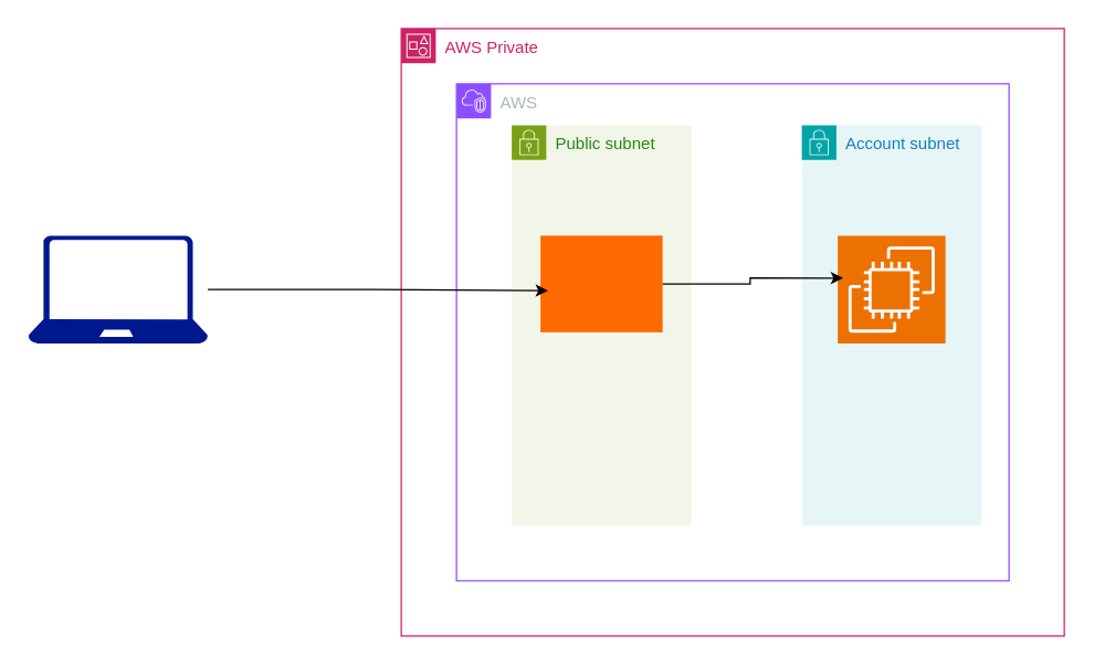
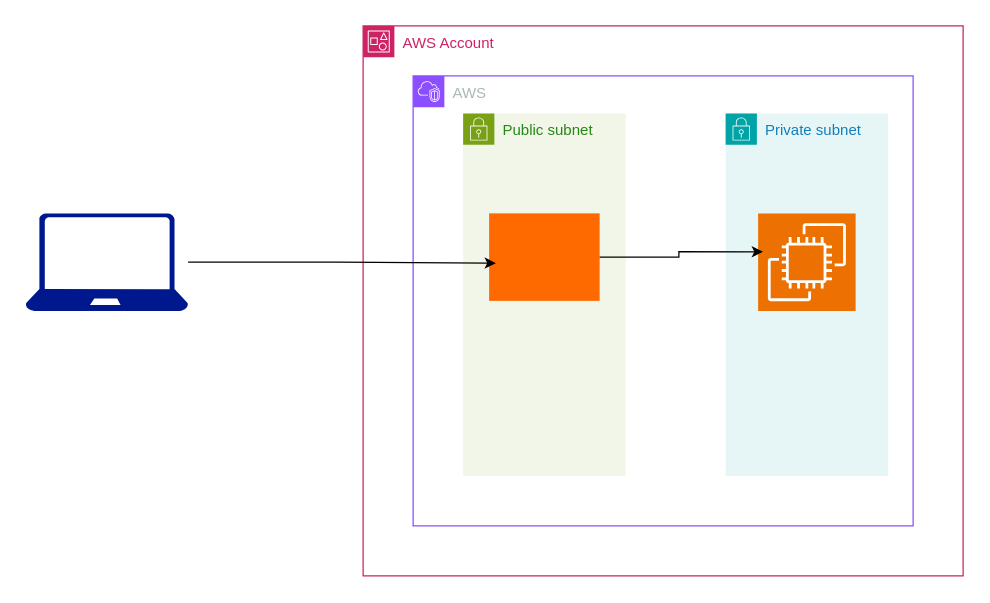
  <mxCell id="0" />
  <mxCell id="1" parent="0" />
  <mxCell id="2" value="" style="sketch=0;aspect=fixed;pointerEvents=1;shadow=0;dashed=0;html=1;strokeColor=none;labelPosition=center;verticalLabelPosition=bottom;verticalAlign=top;align=center;fillColor=#00188D;shape=mxgraph.azure.laptop" vertex="1" parent="1"><mxGeometry x="20" y="170" width="130" height="78" as="geometry" /></mxCell>
- <mxCell id="3" value="AWS Private" style="points=[[0,0],[0.25,0],[0.5,0],[0.75,0],[1,0],[1,0.25],[1,0.5],[1,0.75],[1,1],[0.75,1],[0.5,1],[0.25,1],[0,1],[0,0.75],[0,0.5],[0,0.25]];outlineConnect=0;gradientColor=none;html=1;whiteSpace=wrap;fontSize=12;fontStyle=0;container=1;pointerEvents=0;collapsible=0;recursiveResize=0;shape=mxgraph.aws4.group;grIcon=mxgraph.aws4.group_account;strokeColor=#CD2264;fillColor=none;verticalAlign=top;align=left;spacingLeft=30;fontColor=#CD2264;dashed=0;" vertex="1" parent="1"><mxGeometry x="290" y="20" width="480" height="440" as="geometry" /></mxCell>
+ <mxCell id="3" value="AWS Account" style="points=[[0,0],[0.25,0],[0.5,0],[0.75,0],[1,0],[1,0.25],[1,0.5],[1,0.75],[1,1],[0.75,1],[0.5,1],[0.25,1],[0,1],[0,0.75],[0,0.5],[0,0.25]];outlineConnect=0;gradientColor=none;html=1;whiteSpace=wrap;fontSize=12;fontStyle=0;container=1;pointerEvents=0;collapsible=0;recursiveResize=0;shape=mxgraph.aws4.group;grIcon=mxgraph.aws4.group_account;strokeColor=#CD2264;fillColor=none;verticalAlign=top;align=left;spacingLeft=30;fontColor=#CD2264;dashed=0;" vertex="1" parent="1"><mxGeometry x="290" y="20" width="480" height="440" as="geometry" /></mxCell>
  <mxCell id="4" value="AWS" style="points=[[0,0],[0.25,0],[0.5,0],[0.75,0],[1,0],[1,0.25],[1,0.5],[1,0.75],[1,1],[0.75,1],[0.5,1],[0.25,1],[0,1],[0,0.75],[0,0.5],[0,0.25]];outlineConnect=0;gradientColor=none;html=1;whiteSpace=wrap;fontSize=12;fontStyle=0;container=1;pointerEvents=0;collapsible=0;recursiveResize=0;shape=mxgraph.aws4.group;grIcon=mxgraph.aws4.group_vpc2;strokeColor=#8C4FFF;fillColor=none;verticalAlign=top;align=left;spacingLeft=30;fontColor=#AAB7B8;dashed=0;" vertex="1" parent="3"><mxGeometry x="40" y="40" width="400" height="360" as="geometry" /></mxCell>
- <mxCell id="5" value="Account subnet" style="points=[[0,0],[0.25,0],[0.5,0],[0.75,0],[1,0],[1,0.25],[1,0.5],[1,0.75],[1,1],[0.75,1],[0.5,1],[0.25,1],[0,1],[0,0.75],[0,0.5],[0,0.25]];outlineConnect=0;gradientColor=none;html=1;whiteSpace=wrap;fontSize=12;fontStyle=0;container=1;pointerEvents=0;collapsible=0;recursiveResize=0;shape=mxgraph.aws4.group;grIcon=mxgraph.aws4.group_security_group;grStroke=0;strokeColor=#00A4A6;fillColor=#E6F6F7;verticalAlign=top;align=left;spacingLeft=30;fontColor=#147EBA;dashed=0;" vertex="1" parent="4"><mxGeometry x="250" y="30" width="130" height="290" as="geometry" /></mxCell>
+ <mxCell id="5" value="Private subnet" style="points=[[0,0],[0.25,0],[0.5,0],[0.75,0],[1,0],[1,0.25],[1,0.5],[1,0.75],[1,1],[0.75,1],[0.5,1],[0.25,1],[0,1],[0,0.75],[0,0.5],[0,0.25]];outlineConnect=0;gradientColor=none;html=1;whiteSpace=wrap;fontSize=12;fontStyle=0;container=1;pointerEvents=0;collapsible=0;recursiveResize=0;shape=mxgraph.aws4.group;grIcon=mxgraph.aws4.group_security_group;grStroke=0;strokeColor=#00A4A6;fillColor=#E6F6F7;verticalAlign=top;align=left;spacingLeft=30;fontColor=#147EBA;dashed=0;" vertex="1" parent="4"><mxGeometry x="250" y="30" width="130" height="290" as="geometry" /></mxCell>
  <mxCell id="6" value="" style="sketch=0;points=[[0,0,0],[0.25,0,0],[0.5,0,0],[0.75,0,0],[1,0,0],[0,1,0],[0.25,1,0],[0.5,1,0],[0.75,1,0],[1,1,0],[0,0.25,0],[0,0.5,0],[0,0.75,0],[1,0.25,0],[1,0.5,0],[1,0.75,0]];outlineConnect=0;fontColor=#232F3E;fillColor=#ED7100;strokeColor=#ffffff;dashed=0;verticalLabelPosition=bottom;verticalAlign=top;align=center;html=1;fontSize=12;fontStyle=0;aspect=fixed;shape=mxgraph.aws4.resourceIcon;resIcon=mxgraph.aws4.ec2;" vertex="1" parent="5"><mxGeometry x="26" y="80" width="78" height="78" as="geometry" /></mxCell>
  <mxCell id="7" value="Public subnet" style="points=[[0,0],[0.25,0],[0.5,0],[0.75,0],[1,0],[1,0.25],[1,0.5],[1,0.75],[1,1],[0.75,1],[0.5,1],[0.25,1],[0,1],[0,0.75],[0,0.5],[0,0.25]];outlineConnect=0;gradientColor=none;html=1;whiteSpace=wrap;fontSize=12;fontStyle=0;container=1;pointerEvents=0;collapsible=0;recursiveResize=0;shape=mxgraph.aws4.group;grIcon=mxgraph.aws4.group_security_group;grStroke=0;strokeColor=#7AA116;fillColor=#F2F6E8;verticalAlign=top;align=left;spacingLeft=30;fontColor=#248814;dashed=0;" vertex="1" parent="4"><mxGeometry x="40" y="30" width="130" height="290" as="geometry" /></mxCell>
  <mxCell id="8" value="" style="points=[];aspect=fixed;html=1;align=center;shadow=0;dashed=0;fillColor=#FF6A00;strokeColor=none;shape=mxgraph.alibaba_cloud.bastionhost;" vertex="1" parent="7"><mxGeometry x="20.79" y="80" width="88.42" height="70" as="geometry" /></mxCell>
  <mxCell id="9" style="edgeStyle=orthogonalEdgeStyle;rounded=0;orthogonalLoop=1;jettySize=auto;html=1;entryX=0.05;entryY=0.394;entryDx=0;entryDy=0;entryPerimeter=0;" edge="1" parent="4" source="8" target="6"><mxGeometry relative="1" as="geometry" /></mxCell>
  <mxCell id="10" style="edgeStyle=orthogonalEdgeStyle;rounded=0;orthogonalLoop=1;jettySize=auto;html=1;entryX=0.062;entryY=0.569;entryDx=0;entryDy=0;entryPerimeter=0;" edge="1" parent="1" source="2" target="8"><mxGeometry relative="1" as="geometry" /></mxCell>
